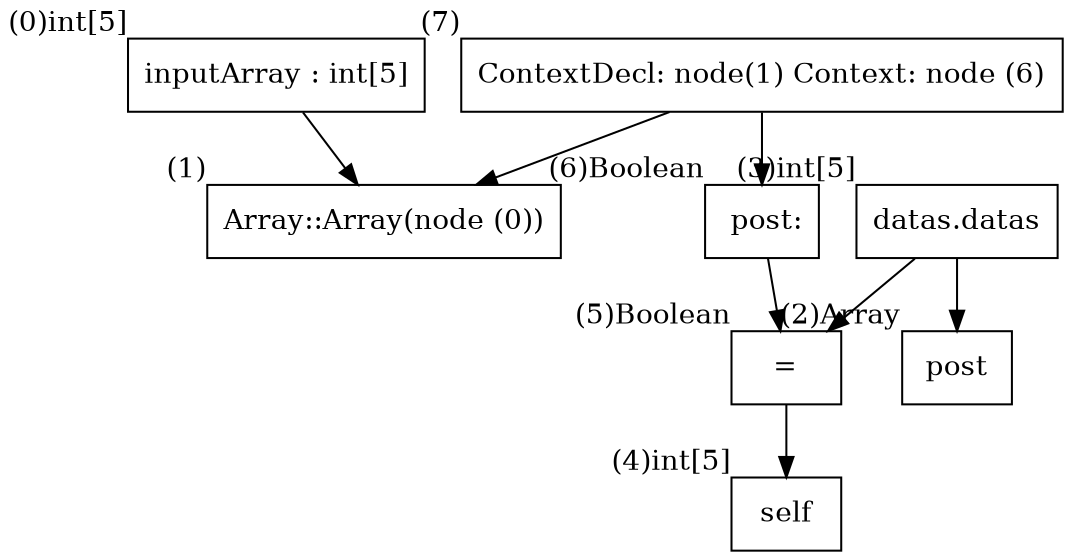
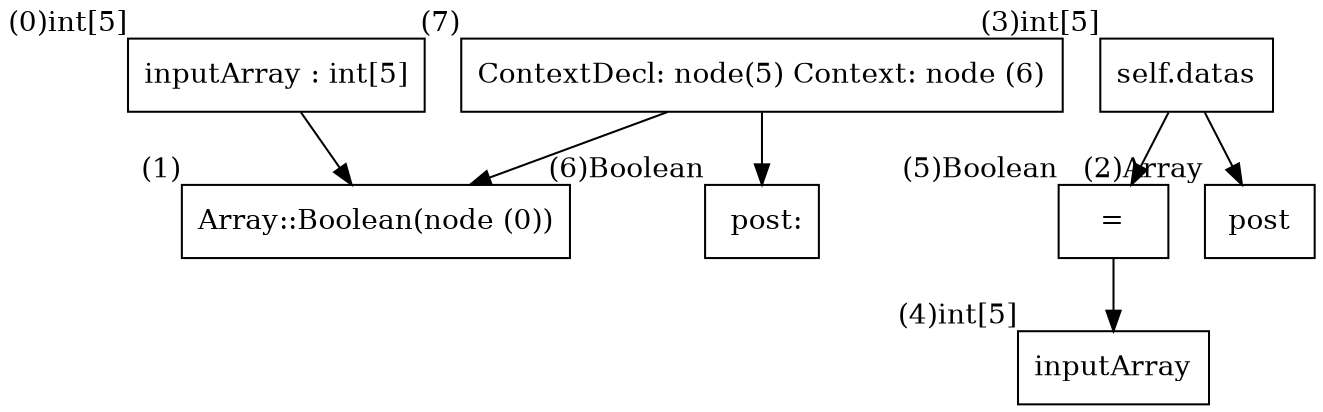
  digraph {
    node [shape=box]
-   n1 [label="ContextDecl: node(1) Context: node (6)" xlabel="(7)"]
-   n2 [label="Array::Array(node (0))" xlabel="(1)"]
+   n1 [label="ContextDecl: node(5) Context: node (6)" xlabel="(7)"]
+   n2 [label="Array::Boolean(node (0))" xlabel="(1)"]
    n3 [label=" post:" xlabel="(6)Boolean"]
    n4 [label="=" xlabel="(5)Boolean"]
    n5 [label="inputArray : int[5]" xlabel="(0)int[5]"]
-   n6 [label=self xlabel="(4)int[5]"]
-   n7 [label="datas.datas" xlabel="(3)int[5]"]
+   n6 [label=inputArray xlabel="(4)int[5]"]
+   n7 [label="self.datas" xlabel="(3)int[5]"]
    n8 [label=post xlabel="(2)Array"]
    n1 -> n2
    n1 -> n3
-   n3 -> n4
    n4 -> n6
    n5 -> n2
    n7 -> n4
    n7 -> n8
  }
